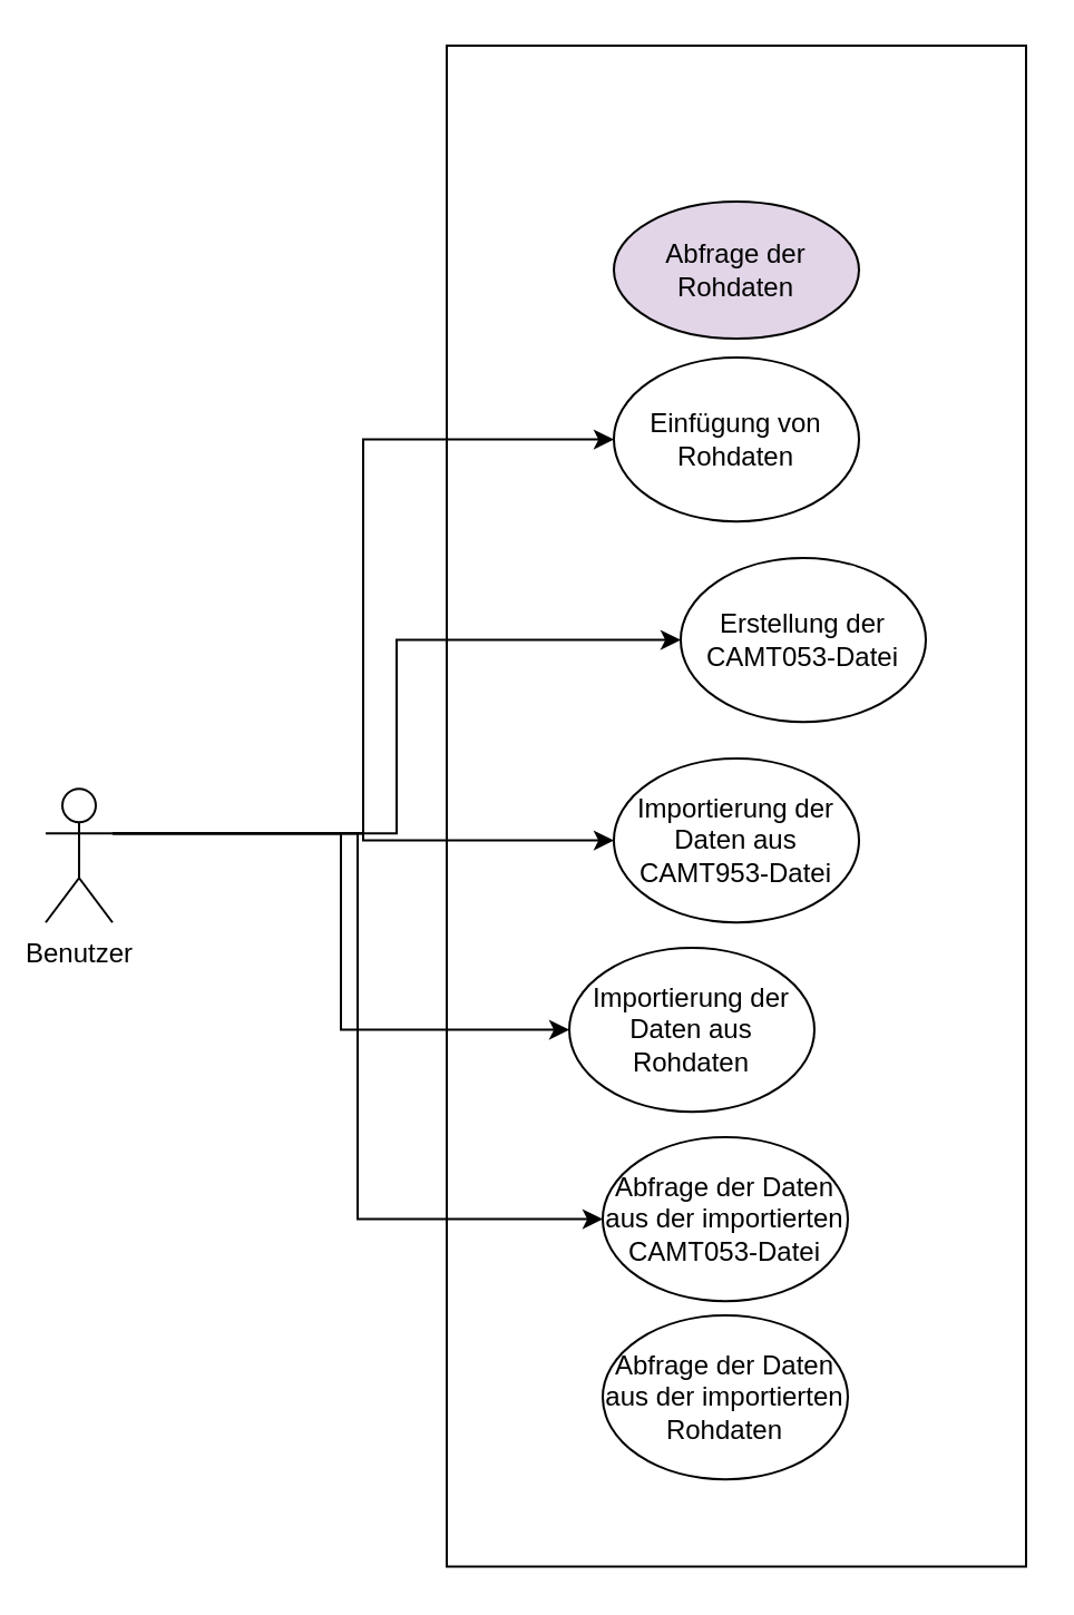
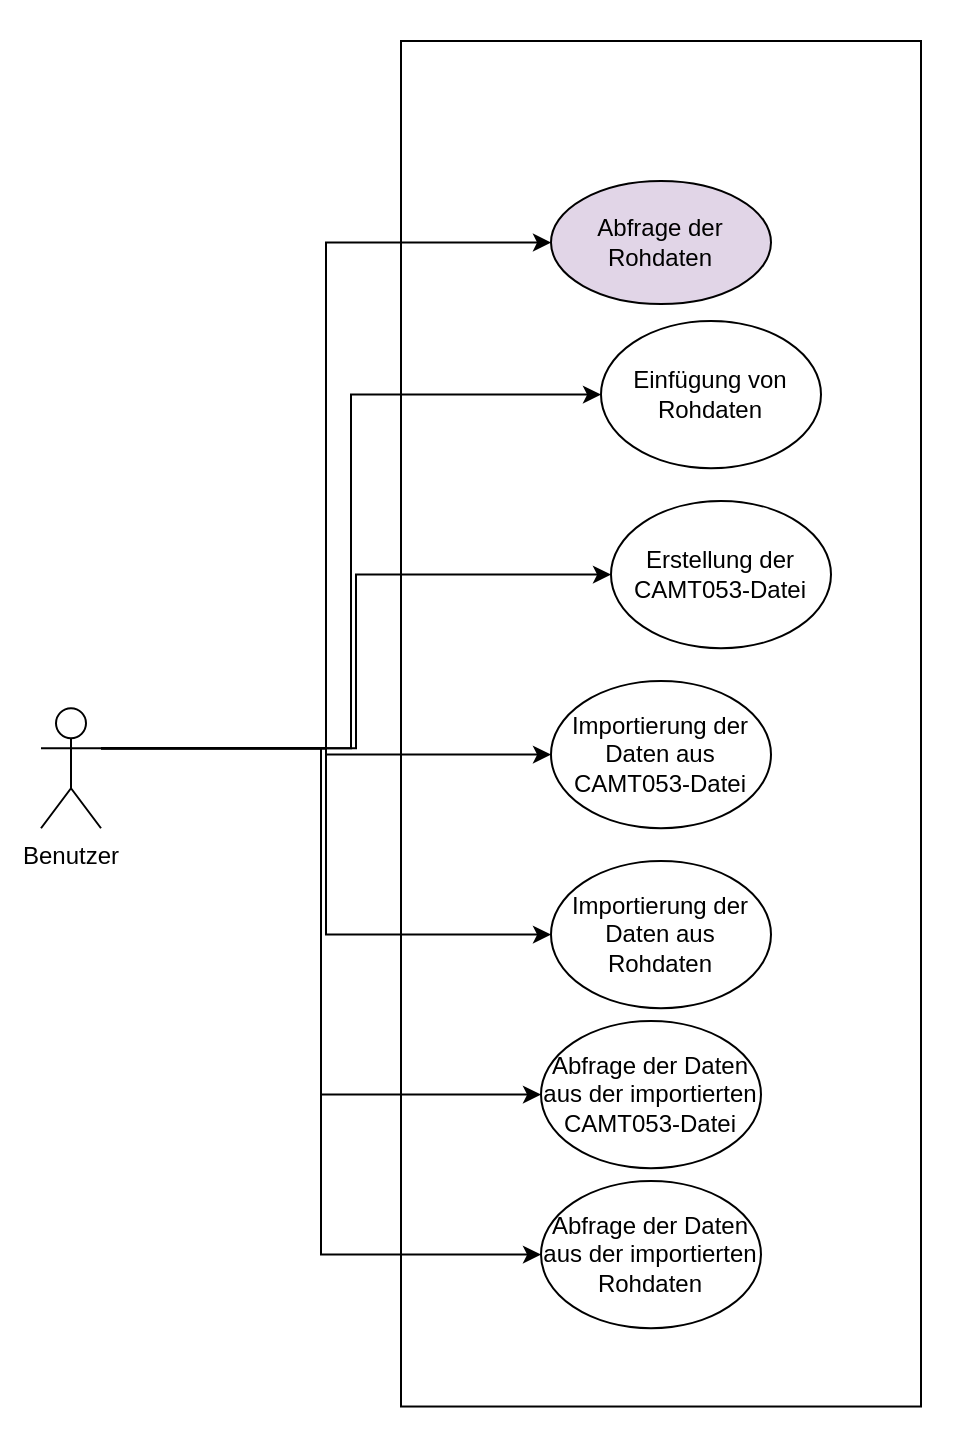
  <mxCell id="0" />
  <mxCell id="1" parent="0" />
  <mxCell id="2" value="" style="whiteSpace=wrap;html=1;" vertex="1" parent="1"><mxGeometry x="200" y="20" width="260" height="682.76" as="geometry" /></mxCell>
+ <mxCell id="3" style="edgeStyle=orthogonalEdgeStyle;rounded=0;orthogonalLoop=1;jettySize=auto;html=1;exitX=1;exitY=0.333;exitDx=0;exitDy=0;exitPerimeter=0;entryX=0;entryY=0.5;entryDx=0;entryDy=0;" edge="1" parent="1" source="10" target="11"><mxGeometry relative="1" as="geometry" /></mxCell>
  <mxCell id="4" style="edgeStyle=orthogonalEdgeStyle;rounded=0;orthogonalLoop=1;jettySize=auto;html=1;exitX=1;exitY=0.333;exitDx=0;exitDy=0;exitPerimeter=0;entryX=0;entryY=0.5;entryDx=0;entryDy=0;" edge="1" parent="1" source="10" target="12"><mxGeometry relative="1" as="geometry" /></mxCell>
  <mxCell id="5" style="edgeStyle=orthogonalEdgeStyle;rounded=0;orthogonalLoop=1;jettySize=auto;html=1;exitX=1;exitY=0.333;exitDx=0;exitDy=0;exitPerimeter=0;entryX=0;entryY=0.5;entryDx=0;entryDy=0;" edge="1" parent="1" source="10" target="13"><mxGeometry relative="1" as="geometry" /></mxCell>
  <mxCell id="6" style="edgeStyle=orthogonalEdgeStyle;rounded=0;orthogonalLoop=1;jettySize=auto;html=1;exitX=1;exitY=0.333;exitDx=0;exitDy=0;exitPerimeter=0;entryX=0;entryY=0.5;entryDx=0;entryDy=0;" edge="1" parent="1" source="10" target="14"><mxGeometry relative="1" as="geometry" /></mxCell>
  <mxCell id="7" style="edgeStyle=orthogonalEdgeStyle;rounded=0;orthogonalLoop=1;jettySize=auto;html=1;exitX=1;exitY=0.333;exitDx=0;exitDy=0;exitPerimeter=0;entryX=0;entryY=0.5;entryDx=0;entryDy=0;" edge="1" parent="1" source="10" target="15"><mxGeometry relative="1" as="geometry" /></mxCell>
+ <mxCell id="8" style="edgeStyle=orthogonalEdgeStyle;rounded=0;orthogonalLoop=1;jettySize=auto;html=1;exitX=1;exitY=0.333;exitDx=0;exitDy=0;exitPerimeter=0;entryX=0;entryY=0.5;entryDx=0;entryDy=0;" edge="1" parent="1" source="10" target="17"><mxGeometry relative="1" as="geometry" /></mxCell>
  <mxCell id="9" style="edgeStyle=orthogonalEdgeStyle;rounded=0;orthogonalLoop=1;jettySize=auto;html=1;exitX=1;exitY=0.333;exitDx=0;exitDy=0;exitPerimeter=0;entryX=0;entryY=0.5;entryDx=0;entryDy=0;" edge="1" parent="1" source="10" target="16"><mxGeometry relative="1" as="geometry" /></mxCell>
  <mxCell id="10" value="Benutzer" style="shape=umlActor;verticalLabelPosition=bottom;verticalAlign=top;html=1;outlineConnect=0;" vertex="1" parent="1"><mxGeometry x="20" y="353.62" width="30" height="60" as="geometry" /></mxCell>
  <mxCell id="11" value="Abfrage der Rohdaten" style="ellipse;whiteSpace=wrap;html=1;aspect=fixed;fillColor=#e1d5e7;" vertex="1" parent="1"><mxGeometry x="275" y="90" width="110" height="61.52" as="geometry" /></mxCell>
- <mxCell id="12" value="Einfügung von Rohdaten" style="ellipse;whiteSpace=wrap;html=1;aspect=fixed;" vertex="1" parent="1"><mxGeometry x="275" y="160" width="110" height="73.62" as="geometry" /></mxCell>
+ <mxCell id="12" value="Einfügung von Rohdaten" style="ellipse;whiteSpace=wrap;html=1;aspect=fixed;" vertex="1" parent="1"><mxGeometry x="300" y="160" width="110" height="73.62" as="geometry" /></mxCell>
  <mxCell id="13" value="Erstellung der CAMT053-Datei" style="ellipse;whiteSpace=wrap;html=1;aspect=fixed;" vertex="1" parent="1"><mxGeometry x="305" y="250" width="110" height="73.62" as="geometry" /></mxCell>
- <mxCell id="14" value="Importierung der Daten aus CAMT953-Datei" style="ellipse;whiteSpace=wrap;html=1;aspect=fixed;" vertex="1" parent="1"><mxGeometry x="275" y="340" width="110" height="73.62" as="geometry" /></mxCell>
- <mxCell id="15" value="Importierung der Daten aus Rohdaten" style="ellipse;whiteSpace=wrap;html=1;aspect=fixed;" vertex="1" parent="1"><mxGeometry x="255" y="425" width="110" height="73.62" as="geometry" /></mxCell>
+ <mxCell id="14" value="Importierung der Daten aus CAMT053-Datei" style="ellipse;whiteSpace=wrap;html=1;aspect=fixed;" vertex="1" parent="1"><mxGeometry x="275" y="340" width="110" height="73.62" as="geometry" /></mxCell>
+ <mxCell id="15" value="Importierung der Daten aus Rohdaten" style="ellipse;whiteSpace=wrap;html=1;aspect=fixed;" vertex="1" parent="1"><mxGeometry x="275" y="430" width="110" height="73.62" as="geometry" /></mxCell>
  <mxCell id="16" value="Abfrage der Daten aus der importierten CAMT053-Datei" style="ellipse;whiteSpace=wrap;html=1;aspect=fixed;" vertex="1" parent="1"><mxGeometry x="270" y="510" width="110" height="73.62" as="geometry" /></mxCell>
  <mxCell id="17" value="Abfrage der Daten aus der importierten Rohdaten" style="ellipse;whiteSpace=wrap;html=1;aspect=fixed;" vertex="1" parent="1"><mxGeometry x="270" y="590" width="110" height="73.62" as="geometry" /></mxCell>
